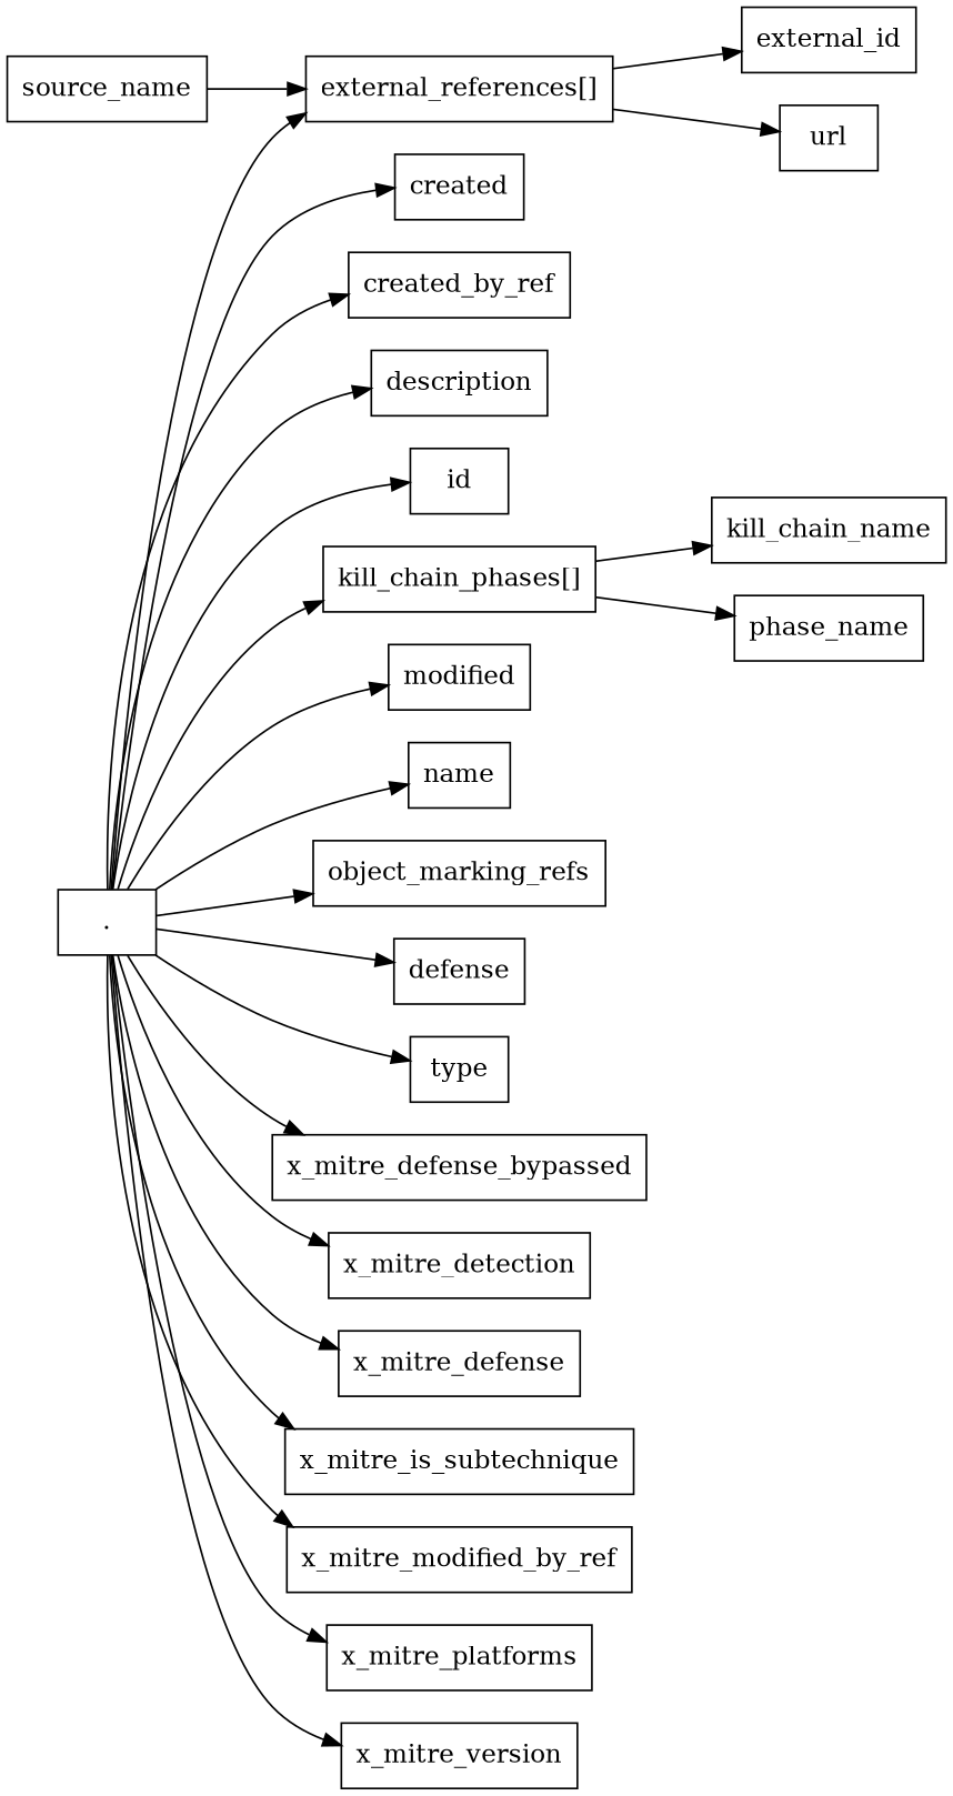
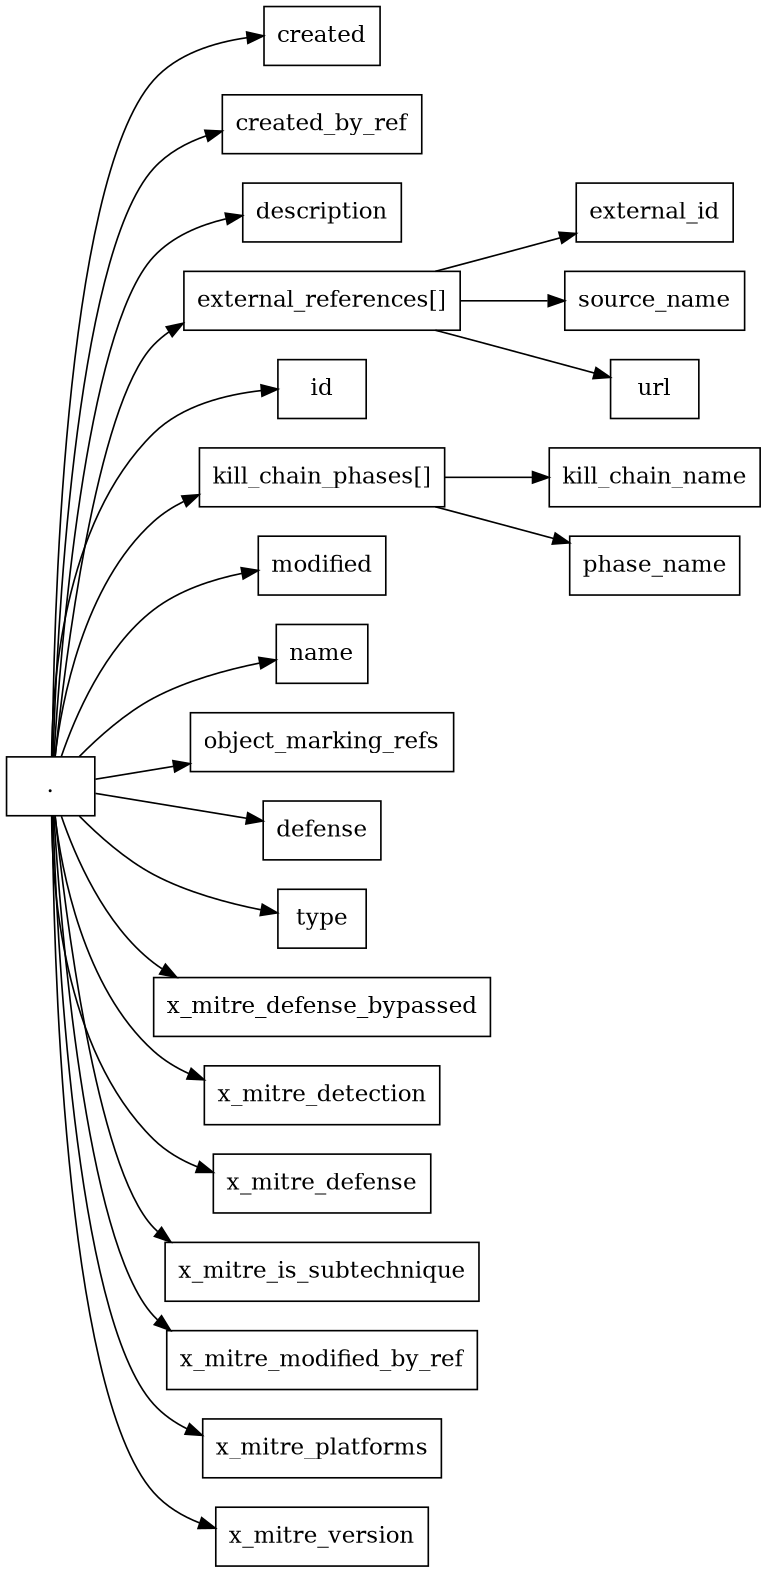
  digraph {
    rankdir=LR
    node [shape=box]
    edge [dir=forward]
    n1 [label="."]
    n2 [label=created]
    n3 [label=created_by_ref]
    n4 [label=description]
    n5 [label="external_references[]"]
    n6 [label=id]
    n7 [label="kill_chain_phases[]"]
    n8 [label=modified]
    n9 [label=name]
    n10 [label=object_marking_refs]
    n11 [label=defense]
    n12 [label=type]
    n13 [label=x_mitre_defense_bypassed]
    n14 [label=x_mitre_detection]
    n15 [label=x_mitre_defense]
    n16 [label=x_mitre_is_subtechnique]
    n17 [label=x_mitre_modified_by_ref]
    n18 [label=x_mitre_platforms]
    n19 [label=x_mitre_version]
    n20 [label=external_id]
    n21 [label=source_name]
    n22 [label=url]
    n23 [label=kill_chain_name]
    n24 [label=phase_name]
    n1 -> n2
    n1 -> n3
    n1 -> n4
    n1 -> n5
    n1 -> n6
    n1 -> n7
    n1 -> n8
    n1 -> n9
    n1 -> n10
    n1 -> n11
    n1 -> n12
    n1 -> n13
    n1 -> n14
    n1 -> n15
    n1 -> n16
    n1 -> n17
    n1 -> n18
    n1 -> n19
    n5 -> n20
-   n21 -> n5
+   n5 -> n21
    n5 -> n22
    n7 -> n23
    n7 -> n24
  }
